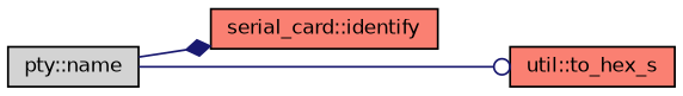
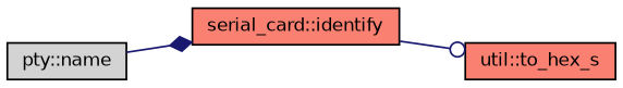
  digraph {
    fontname="DejaVu Sans"
    rankdir=LR
    node [color=black fillcolor=salmon fontname="DejaVu Sans" fontsize=10 shape=record style=filled]
    edge [color=midnightblue fontname="DejaVu Sans" fontsize=10 labelfontname=Helvetica labelfontsize=10 style=solid]
    n1 [fontcolor=black height=0.2 label="serial_card::identify" width=0.4]
    n2 [height=0.2 label="util::to_hex_s" width=0.4]
    n3 [fillcolor=lightgrey height=0.2 label="pty::name" width=0.4]
-   n3 -> n2 [arrowhead=odot]
+   n1 -> n2 [arrowhead=odot]
    n3 -> n1 [arrowhead=diamond]
  }
